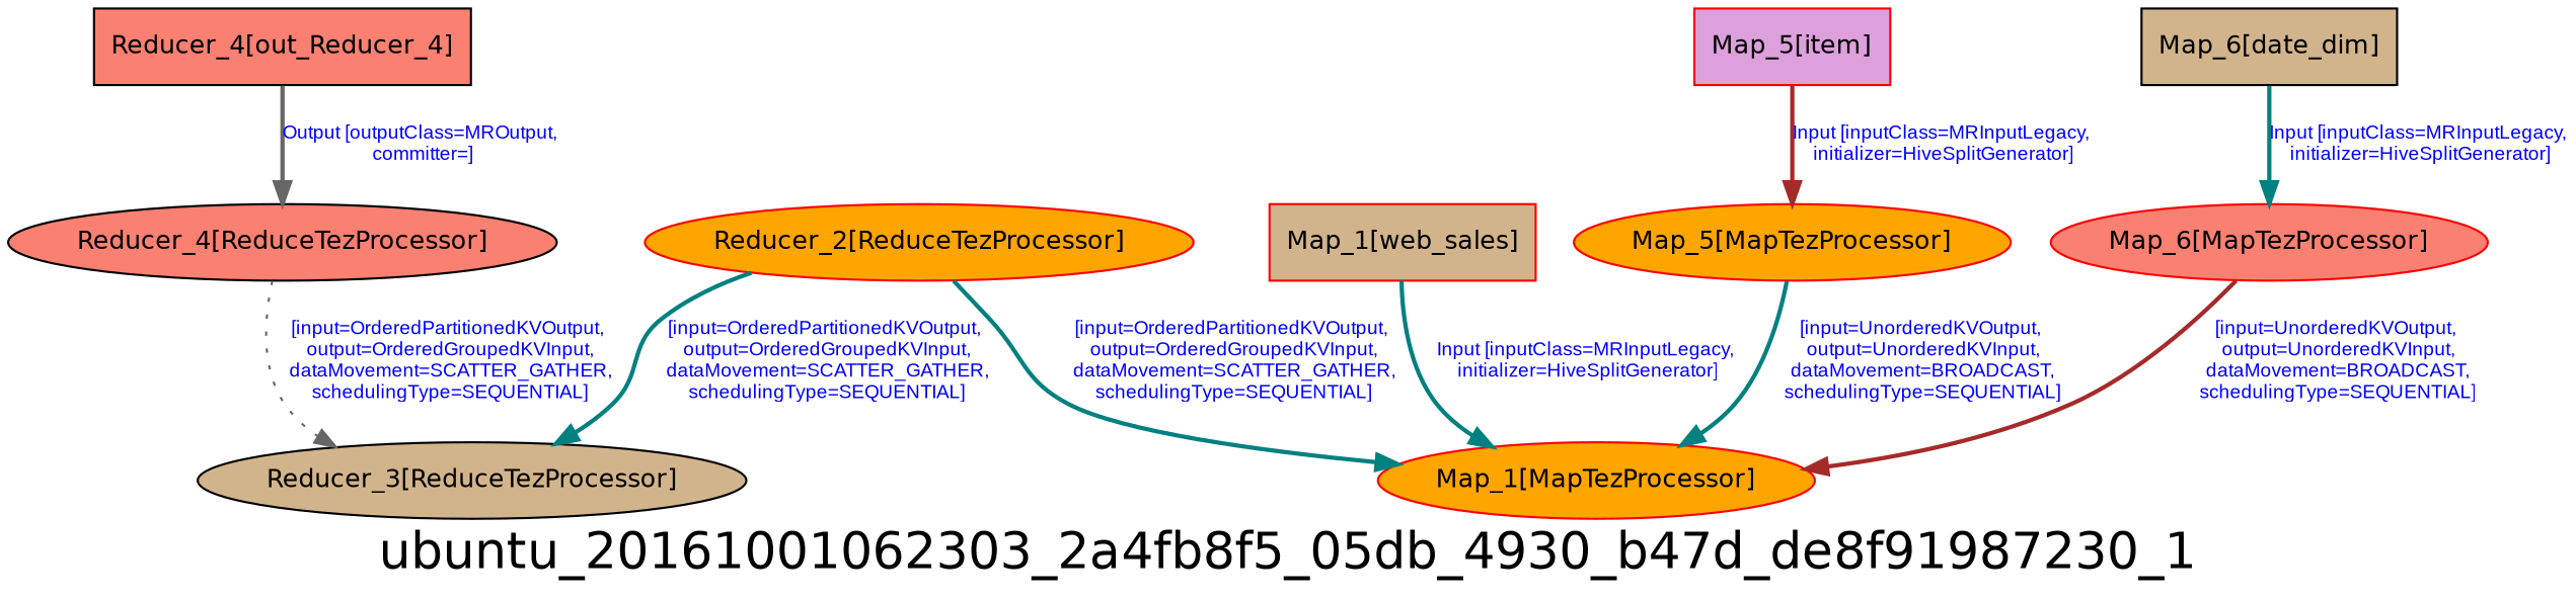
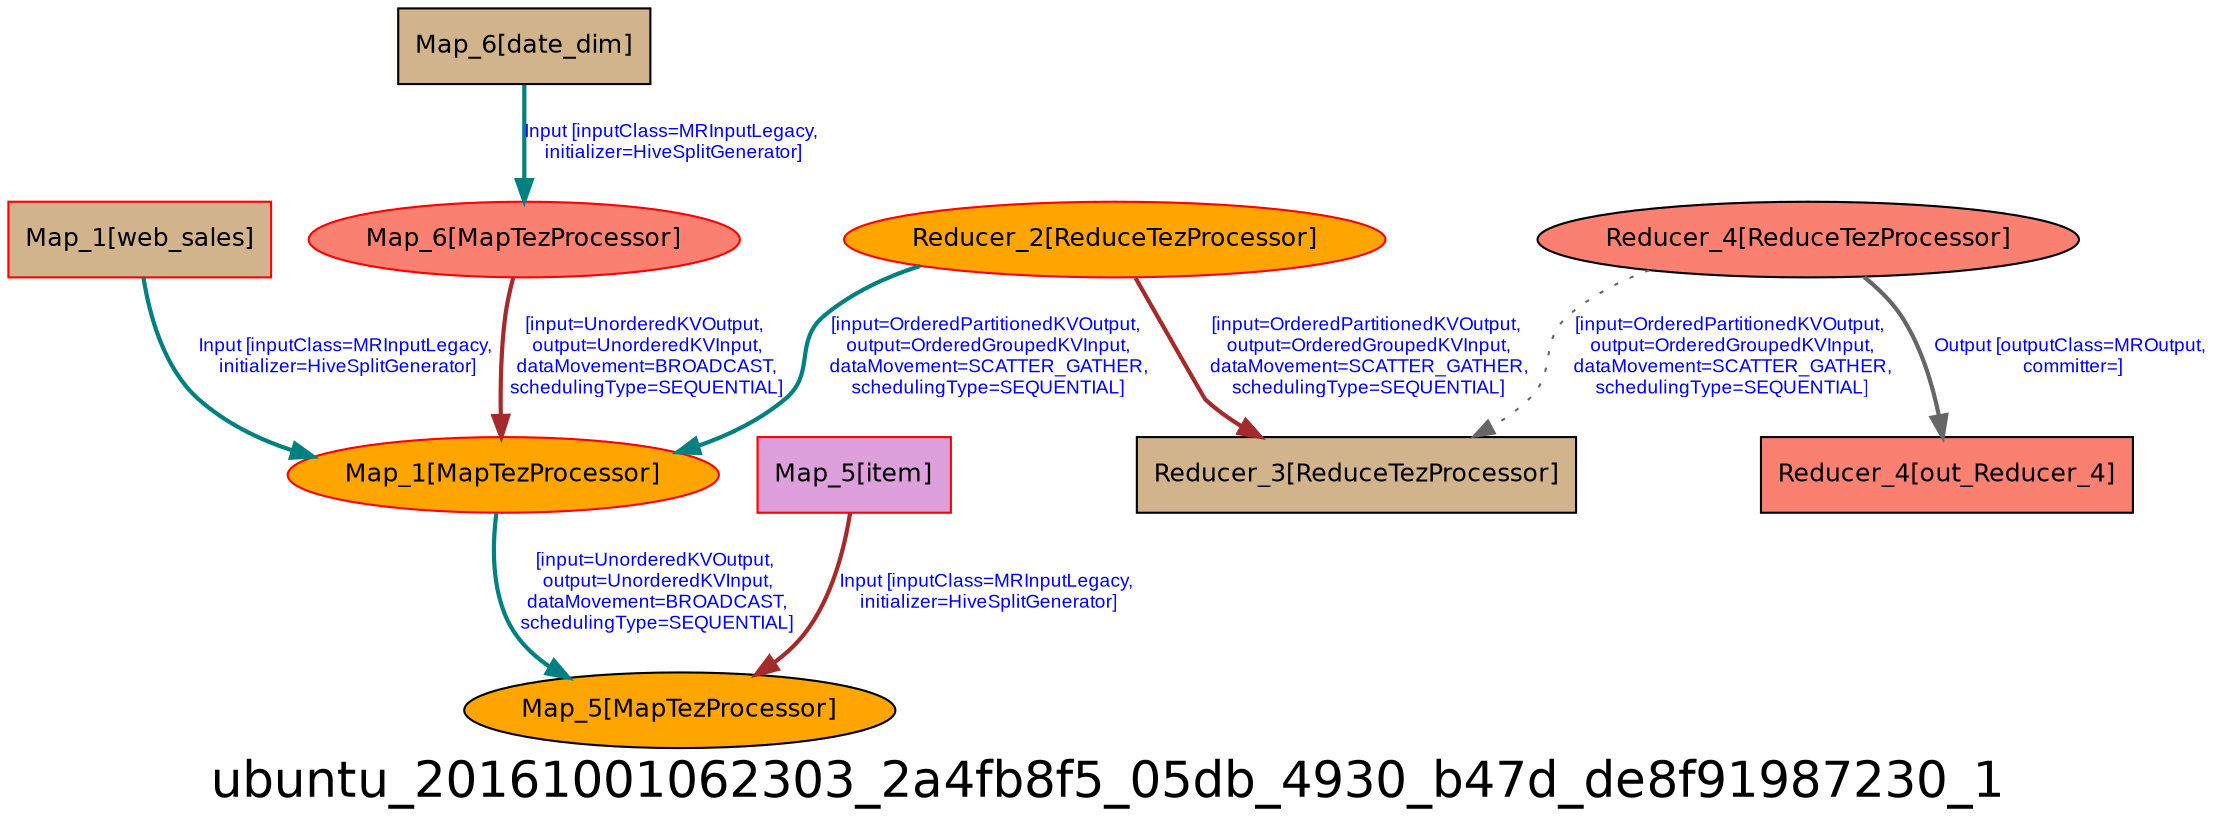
  digraph {
    fontname=Helvetica
    fontsize=24
    label=ubuntu_20161001062303_2a4fb8f5_05db_4930_b47d_de8f91987230_1
    node [color=red fillcolor=orange fontname=Helvetica fontsize=12 style=filled]
    edge [color=teal fontcolor=blue fontname=Arial fontsize=9 style=bold]
-   n1 [label="Map_5[MapTezProcessor]"]
+   n1 [color=black label="Map_5[MapTezProcessor]"]
    n2 [label="Map_1[MapTezProcessor]"]
    n3 [label="Reducer_2[ReduceTezProcessor]"]
-   n4 [color=black fillcolor=tan label="Reducer_3[ReduceTezProcessor]"]
+   n4 [color=black fillcolor=tan label="Reducer_3[ReduceTezProcessor]" shape=box]
    n5 [color=black fillcolor=salmon label="Reducer_4[ReduceTezProcessor]"]
    n6 [color=black fillcolor=salmon label="Reducer_4[out_Reducer_4]" shape=box]
    n7 [fillcolor=plum label="Map_5[item]" shape=box]
    n8 [fillcolor=salmon label="Map_6[MapTezProcessor]"]
    n9 [fillcolor=tan label="Map_1[web_sales]" shape=box]
    n10 [color=black fillcolor=tan label="Map_6[date_dim]" shape=box]
-   n1 -> n2 [label="[input=UnorderedKVOutput,\n output=UnorderedKVInput,\n dataMovement=BROADCAST,\n schedulingType=SEQUENTIAL]"]
+   n2 -> n1 [label="[input=UnorderedKVOutput,\n output=UnorderedKVInput,\n dataMovement=BROADCAST,\n schedulingType=SEQUENTIAL]"]
    n3 -> n2 [label="[input=OrderedPartitionedKVOutput,\n output=OrderedGroupedKVInput,\n dataMovement=SCATTER_GATHER,\n schedulingType=SEQUENTIAL]"]
-   n3 -> n4 [label="[input=OrderedPartitionedKVOutput,\n output=OrderedGroupedKVInput,\n dataMovement=SCATTER_GATHER,\n schedulingType=SEQUENTIAL]"]
+   n3 -> n4 [color=brown label="[input=OrderedPartitionedKVOutput,\n output=OrderedGroupedKVInput,\n dataMovement=SCATTER_GATHER,\n schedulingType=SEQUENTIAL]"]
    n5 -> n4 [color=gray40 label="[input=OrderedPartitionedKVOutput,\n output=OrderedGroupedKVInput,\n dataMovement=SCATTER_GATHER,\n schedulingType=SEQUENTIAL]" style=dotted]
-   n6 -> n5 [color=gray40 label="Output [outputClass=MROutput,\n committer=]"]
+   n5 -> n6 [color=gray40 label="Output [outputClass=MROutput,\n committer=]"]
    n7 -> n1 [color=brown label="Input [inputClass=MRInputLegacy,\n initializer=HiveSplitGenerator]"]
    n8 -> n2 [color=brown label="[input=UnorderedKVOutput,\n output=UnorderedKVInput,\n dataMovement=BROADCAST,\n schedulingType=SEQUENTIAL]"]
    n9 -> n2 [label="Input [inputClass=MRInputLegacy,\n initializer=HiveSplitGenerator]"]
    n10 -> n8 [label="Input [inputClass=MRInputLegacy,\n initializer=HiveSplitGenerator]"]
  }
